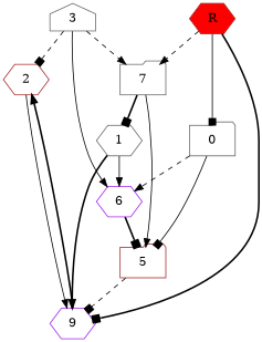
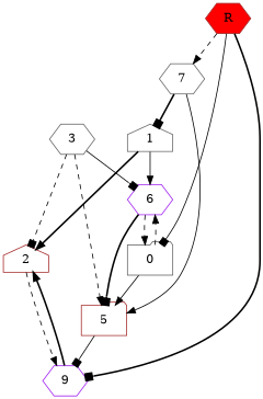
  digraph {
    node [color=gray40 shape=hexagon]
    edge [arrowhead=normal style=solid]
-   2 [color=brown]
-   1
+   2 [color=brown shape=house]
+   1 [shape=house]
    6 [color=purple]
    n4 [color=purple label=9]
    5 [color=brown shape=folder]
    n6 [label=0 shape=folder]
-   3 [shape=house]
-   7 [shape=folder]
+   3
+   7
    R [color=brown fillcolor="#ff0000" style=filled]
-   2 -> n4
-   1 -> n4 [style=bold]
+   2 -> n4 [style=dashed]
+   1 -> 2 [style=bold]
    1 -> 6
    6 -> 5 [arrowhead=box style=bold]
+   6 -> n6 [style=dashed]
    n4 -> 2 [style=bold]
-   5 -> n4 [arrowhead=box style=dashed]
+   5 -> n4 [arrowhead=box]
    n6 -> 6 [style=dashed]
-   n6 -> 5 [arrowhead=box]
+   n6 -> 5
    3 -> 2 [arrowhead=box style=dashed]
-   3 -> 6
-   3 -> 7 [style=dashed]
+   3 -> 6 [arrowhead=box]
+   3 -> 5 [style=dashed]
    7 -> 1 [arrowhead=box style=bold]
    7 -> 5
    R -> n4 [arrowhead=box style=bold]
    R -> n6 [arrowhead=box]
    R -> 7 [style=dashed]
  }
